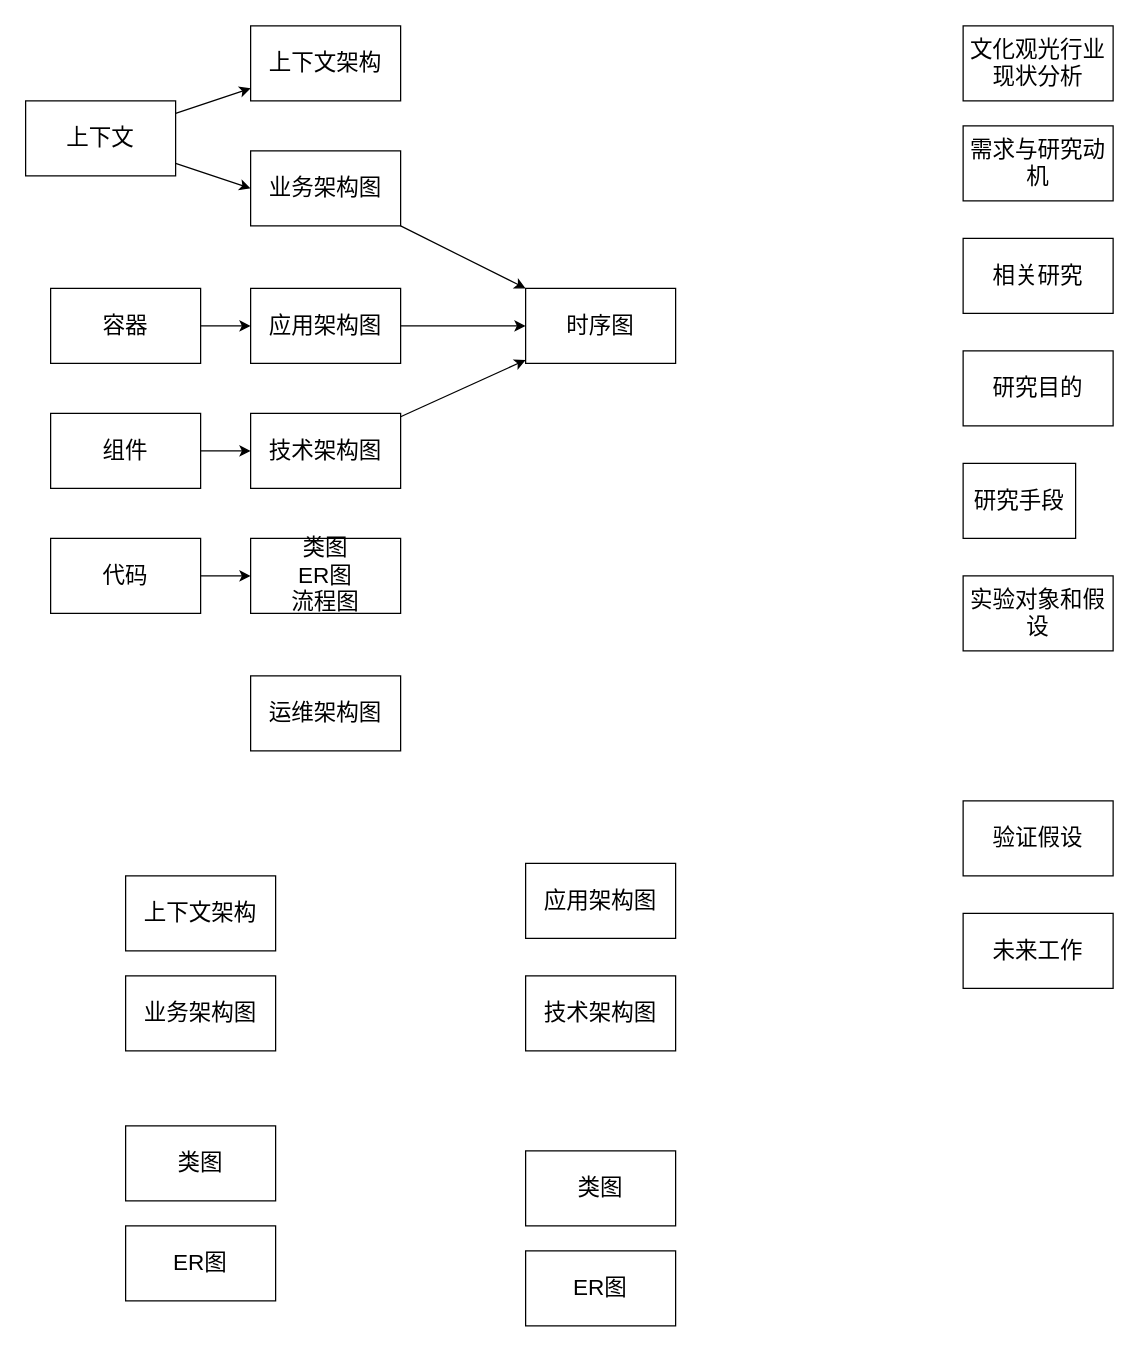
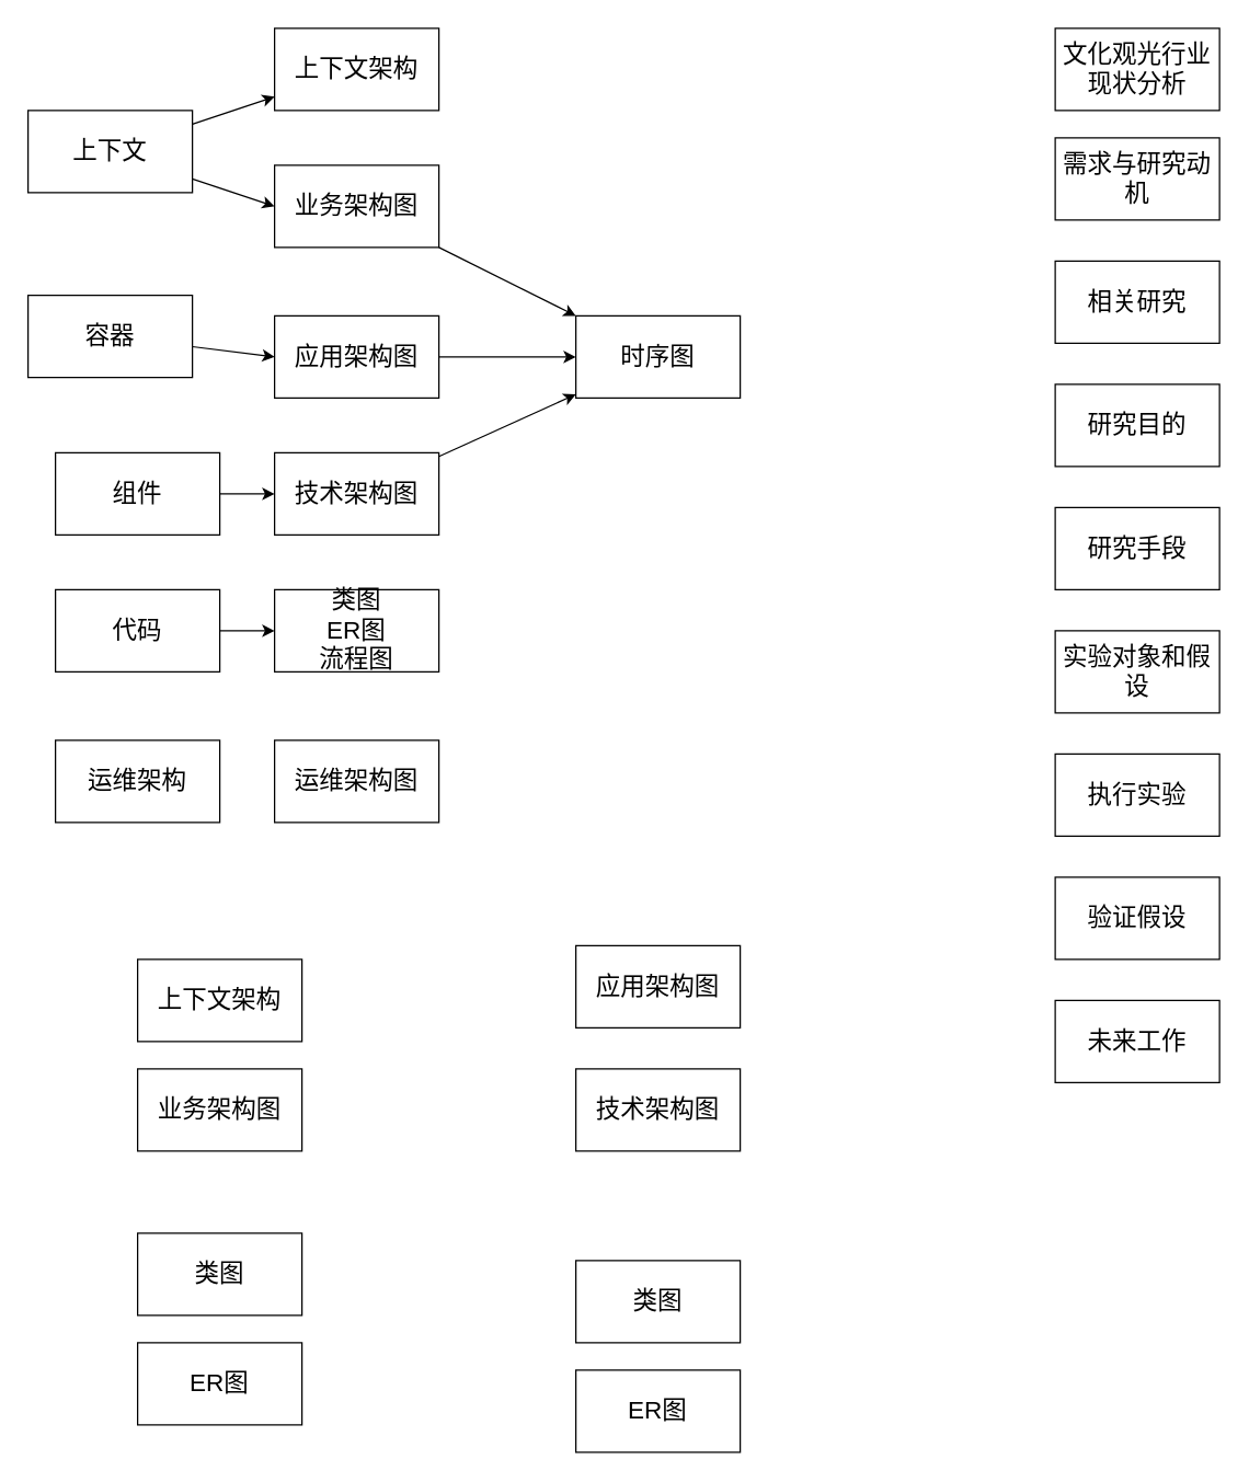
  <mxCell id="0" />
  <mxCell id="1" parent="0" />
  <mxCell id="2" value="&lt;span style=&quot;font-size: 18px;&quot;&gt;需求与研究动机&lt;/span&gt;" style="rounded=0;whiteSpace=wrap;html=1;" parent="1" vertex="1"><mxGeometry x="770" y="100" width="120" height="60" as="geometry" /></mxCell>
  <mxCell id="3" value="&lt;span style=&quot;font-size: 18px;&quot;&gt;研究目的&lt;/span&gt;" style="rounded=0;whiteSpace=wrap;html=1;" parent="1" vertex="1"><mxGeometry x="770" y="280" width="120" height="60" as="geometry" /></mxCell>
  <mxCell id="4" value="&lt;span style=&quot;font-size: 18px;&quot;&gt;文化观光行业现状分析&lt;/span&gt;" style="rounded=0;whiteSpace=wrap;html=1;" parent="1" vertex="1"><mxGeometry x="770" y="20" width="120" height="60" as="geometry" /></mxCell>
  <mxCell id="5" value="&lt;span style=&quot;font-size: 18px;&quot;&gt;相关研究&lt;/span&gt;" style="rounded=0;whiteSpace=wrap;html=1;" parent="1" vertex="1"><mxGeometry x="770" y="190" width="120" height="60" as="geometry" /></mxCell>
- <mxCell id="6" value="&lt;span style=&quot;font-size: 18px;&quot;&gt;研究手段&lt;/span&gt;" style="rounded=0;whiteSpace=wrap;html=1;" parent="1" vertex="1"><mxGeometry x="770" y="370" width="90" height="60" as="geometry" /></mxCell>
+ <mxCell id="6" value="&lt;span style=&quot;font-size: 18px;&quot;&gt;研究手段&lt;/span&gt;" style="rounded=0;whiteSpace=wrap;html=1;" parent="1" vertex="1"><mxGeometry x="770" y="370" width="120" height="60" as="geometry" /></mxCell>
  <mxCell id="7" value="&lt;span style=&quot;font-size: 18px;&quot;&gt;实验对象和假设&lt;/span&gt;" style="rounded=0;whiteSpace=wrap;html=1;" parent="1" vertex="1"><mxGeometry x="770" y="460" width="120" height="60" as="geometry" /></mxCell>
  <mxCell id="8" value="&lt;span style=&quot;font-size: 18px;&quot;&gt;验证假设&lt;/span&gt;" style="rounded=0;whiteSpace=wrap;html=1;" parent="1" vertex="1"><mxGeometry x="770" y="640" width="120" height="60" as="geometry" /></mxCell>
  <mxCell id="9" value="&lt;span style=&quot;font-size: 18px;&quot;&gt;未来工作&lt;/span&gt;" style="rounded=0;whiteSpace=wrap;html=1;" parent="1" vertex="1"><mxGeometry x="770" y="730" width="120" height="60" as="geometry" /></mxCell>
+ <mxCell id="10" value="&lt;span style=&quot;font-size: 18px;&quot;&gt;执行实验&lt;/span&gt;" style="rounded=0;whiteSpace=wrap;html=1;" parent="1" vertex="1"><mxGeometry x="770" y="550" width="120" height="60" as="geometry" /></mxCell>
  <mxCell id="11" value="&lt;span style=&quot;font-size: 18px;&quot;&gt;上下文架构&lt;/span&gt;" style="rounded=0;whiteSpace=wrap;html=1;" vertex="1" parent="1"><mxGeometry x="200" y="20" width="120" height="60" as="geometry" /></mxCell>
  <mxCell id="12" style="edgeStyle=none;html=1;" edge="1" parent="1" source="13" target="30"><mxGeometry relative="1" as="geometry" /></mxCell>
  <mxCell id="13" value="&lt;span style=&quot;font-size: 18px;&quot;&gt;业务架构图&lt;/span&gt;" style="rounded=0;whiteSpace=wrap;html=1;" vertex="1" parent="1"><mxGeometry x="200" y="120" width="120" height="60" as="geometry" /></mxCell>
  <mxCell id="14" style="edgeStyle=none;html=1;entryX=0;entryY=0.5;entryDx=0;entryDy=0;" edge="1" parent="1" source="15" target="30"><mxGeometry relative="1" as="geometry" /></mxCell>
  <mxCell id="15" value="&lt;span style=&quot;font-size: 18px;&quot;&gt;应用架构图&lt;/span&gt;" style="rounded=0;whiteSpace=wrap;html=1;" vertex="1" parent="1"><mxGeometry x="200" y="230" width="120" height="60" as="geometry" /></mxCell>
  <mxCell id="16" value="&lt;span style=&quot;font-size: 18px;&quot;&gt;类图&lt;br&gt;ER图&lt;br&gt;流程图&lt;br&gt;&lt;/span&gt;" style="rounded=0;whiteSpace=wrap;html=1;" vertex="1" parent="1"><mxGeometry x="200" y="430" width="120" height="60" as="geometry" /></mxCell>
  <mxCell id="17" style="edgeStyle=none;html=1;" edge="1" parent="1" source="18" target="30"><mxGeometry relative="1" as="geometry" /></mxCell>
  <mxCell id="18" value="&lt;span style=&quot;font-size: 18px;&quot;&gt;技术架构图&lt;/span&gt;" style="rounded=0;whiteSpace=wrap;html=1;" vertex="1" parent="1"><mxGeometry x="200" y="330" width="120" height="60" as="geometry" /></mxCell>
  <mxCell id="19" value="&lt;span style=&quot;font-size: 18px;&quot;&gt;运维架构图&lt;/span&gt;" style="rounded=0;whiteSpace=wrap;html=1;" vertex="1" parent="1"><mxGeometry x="200" y="540" width="120" height="60" as="geometry" /></mxCell>
  <mxCell id="20" style="edgeStyle=none;html=1;" edge="1" parent="1" source="22"><mxGeometry relative="1" as="geometry"><mxPoint x="200" y="70" as="targetPoint" /></mxGeometry></mxCell>
  <mxCell id="21" style="edgeStyle=none;html=1;entryX=0;entryY=0.5;entryDx=0;entryDy=0;" edge="1" parent="1" source="22"><mxGeometry relative="1" as="geometry"><mxPoint x="200" y="150" as="targetPoint" /></mxGeometry></mxCell>
  <mxCell id="22" value="&lt;span style=&quot;font-size: 18px;&quot;&gt;上下文&lt;/span&gt;" style="rounded=0;whiteSpace=wrap;html=1;" vertex="1" parent="1"><mxGeometry x="20" y="80" width="120" height="60" as="geometry" /></mxCell>
  <mxCell id="23" style="edgeStyle=none;html=1;entryX=0;entryY=0.5;entryDx=0;entryDy=0;" edge="1" parent="1" source="24"><mxGeometry relative="1" as="geometry"><mxPoint x="200" y="260" as="targetPoint" /></mxGeometry></mxCell>
- <mxCell id="24" value="&lt;span style=&quot;font-size: 18px;&quot;&gt;容器&lt;/span&gt;" style="rounded=0;whiteSpace=wrap;html=1;" vertex="1" parent="1"><mxGeometry x="40" y="230" width="120" height="60" as="geometry" /></mxCell>
+ <mxCell id="24" value="&lt;span style=&quot;font-size: 18px;&quot;&gt;容器&lt;/span&gt;" style="rounded=0;whiteSpace=wrap;html=1;" vertex="1" parent="1"><mxGeometry x="20" y="215" width="120" height="60" as="geometry" /></mxCell>
  <mxCell id="25" style="edgeStyle=none;html=1;" edge="1" parent="1" source="26"><mxGeometry relative="1" as="geometry"><mxPoint x="200" y="460" as="targetPoint" /></mxGeometry></mxCell>
  <mxCell id="26" value="&lt;span style=&quot;font-size: 18px;&quot;&gt;代码&lt;/span&gt;" style="rounded=0;whiteSpace=wrap;html=1;" vertex="1" parent="1"><mxGeometry x="40" y="430" width="120" height="60" as="geometry" /></mxCell>
  <mxCell id="27" style="edgeStyle=none;html=1;entryX=0;entryY=0.5;entryDx=0;entryDy=0;" edge="1" parent="1" source="28"><mxGeometry relative="1" as="geometry"><mxPoint x="200" y="360" as="targetPoint" /></mxGeometry></mxCell>
  <mxCell id="28" value="&lt;span style=&quot;font-size: 18px;&quot;&gt;组件&lt;/span&gt;" style="rounded=0;whiteSpace=wrap;html=1;" vertex="1" parent="1"><mxGeometry x="40" y="330" width="120" height="60" as="geometry" /></mxCell>
+ <mxCell id="29" value="&lt;span style=&quot;font-size: 18px;&quot;&gt;运维架构&lt;/span&gt;" style="rounded=0;whiteSpace=wrap;html=1;" vertex="1" parent="1"><mxGeometry x="40" y="540" width="120" height="60" as="geometry" /></mxCell>
  <mxCell id="30" value="&lt;span style=&quot;font-size: 18px;&quot;&gt;时序图&lt;/span&gt;" style="rounded=0;whiteSpace=wrap;html=1;" vertex="1" parent="1"><mxGeometry x="420" y="230" width="120" height="60" as="geometry" /></mxCell>
  <mxCell id="31" value="&lt;span style=&quot;font-size: 18px;&quot;&gt;上下文架构&lt;/span&gt;" style="rounded=0;whiteSpace=wrap;html=1;" vertex="1" parent="1"><mxGeometry x="100" y="700" width="120" height="60" as="geometry" /></mxCell>
  <mxCell id="32" value="&lt;span style=&quot;font-size: 18px;&quot;&gt;业务架构图&lt;/span&gt;" style="rounded=0;whiteSpace=wrap;html=1;" vertex="1" parent="1"><mxGeometry x="100" y="780" width="120" height="60" as="geometry" /></mxCell>
  <mxCell id="33" value="&lt;span style=&quot;font-size: 18px;&quot;&gt;应用架构图&lt;/span&gt;" style="rounded=0;whiteSpace=wrap;html=1;" vertex="1" parent="1"><mxGeometry x="420" y="690" width="120" height="60" as="geometry" /></mxCell>
  <mxCell id="34" value="&lt;span style=&quot;font-size: 18px;&quot;&gt;技术架构图&lt;/span&gt;" style="rounded=0;whiteSpace=wrap;html=1;" vertex="1" parent="1"><mxGeometry x="420" y="780" width="120" height="60" as="geometry" /></mxCell>
  <mxCell id="35" value="&lt;span style=&quot;font-size: 18px;&quot;&gt;类图&lt;/span&gt;" style="rounded=0;whiteSpace=wrap;html=1;" vertex="1" parent="1"><mxGeometry x="420" y="920" width="120" height="60" as="geometry" /></mxCell>
  <mxCell id="36" value="&lt;span style=&quot;font-size: 18px;&quot;&gt;ER图&lt;/span&gt;" style="rounded=0;whiteSpace=wrap;html=1;" vertex="1" parent="1"><mxGeometry x="420" y="1000" width="120" height="60" as="geometry" /></mxCell>
  <mxCell id="37" value="&lt;span style=&quot;font-size: 18px;&quot;&gt;类图&lt;/span&gt;" style="rounded=0;whiteSpace=wrap;html=1;" vertex="1" parent="1"><mxGeometry x="100" y="900" width="120" height="60" as="geometry" /></mxCell>
  <mxCell id="38" value="&lt;span style=&quot;font-size: 18px;&quot;&gt;ER图&lt;/span&gt;" style="rounded=0;whiteSpace=wrap;html=1;" vertex="1" parent="1"><mxGeometry x="100" y="980" width="120" height="60" as="geometry" /></mxCell>
